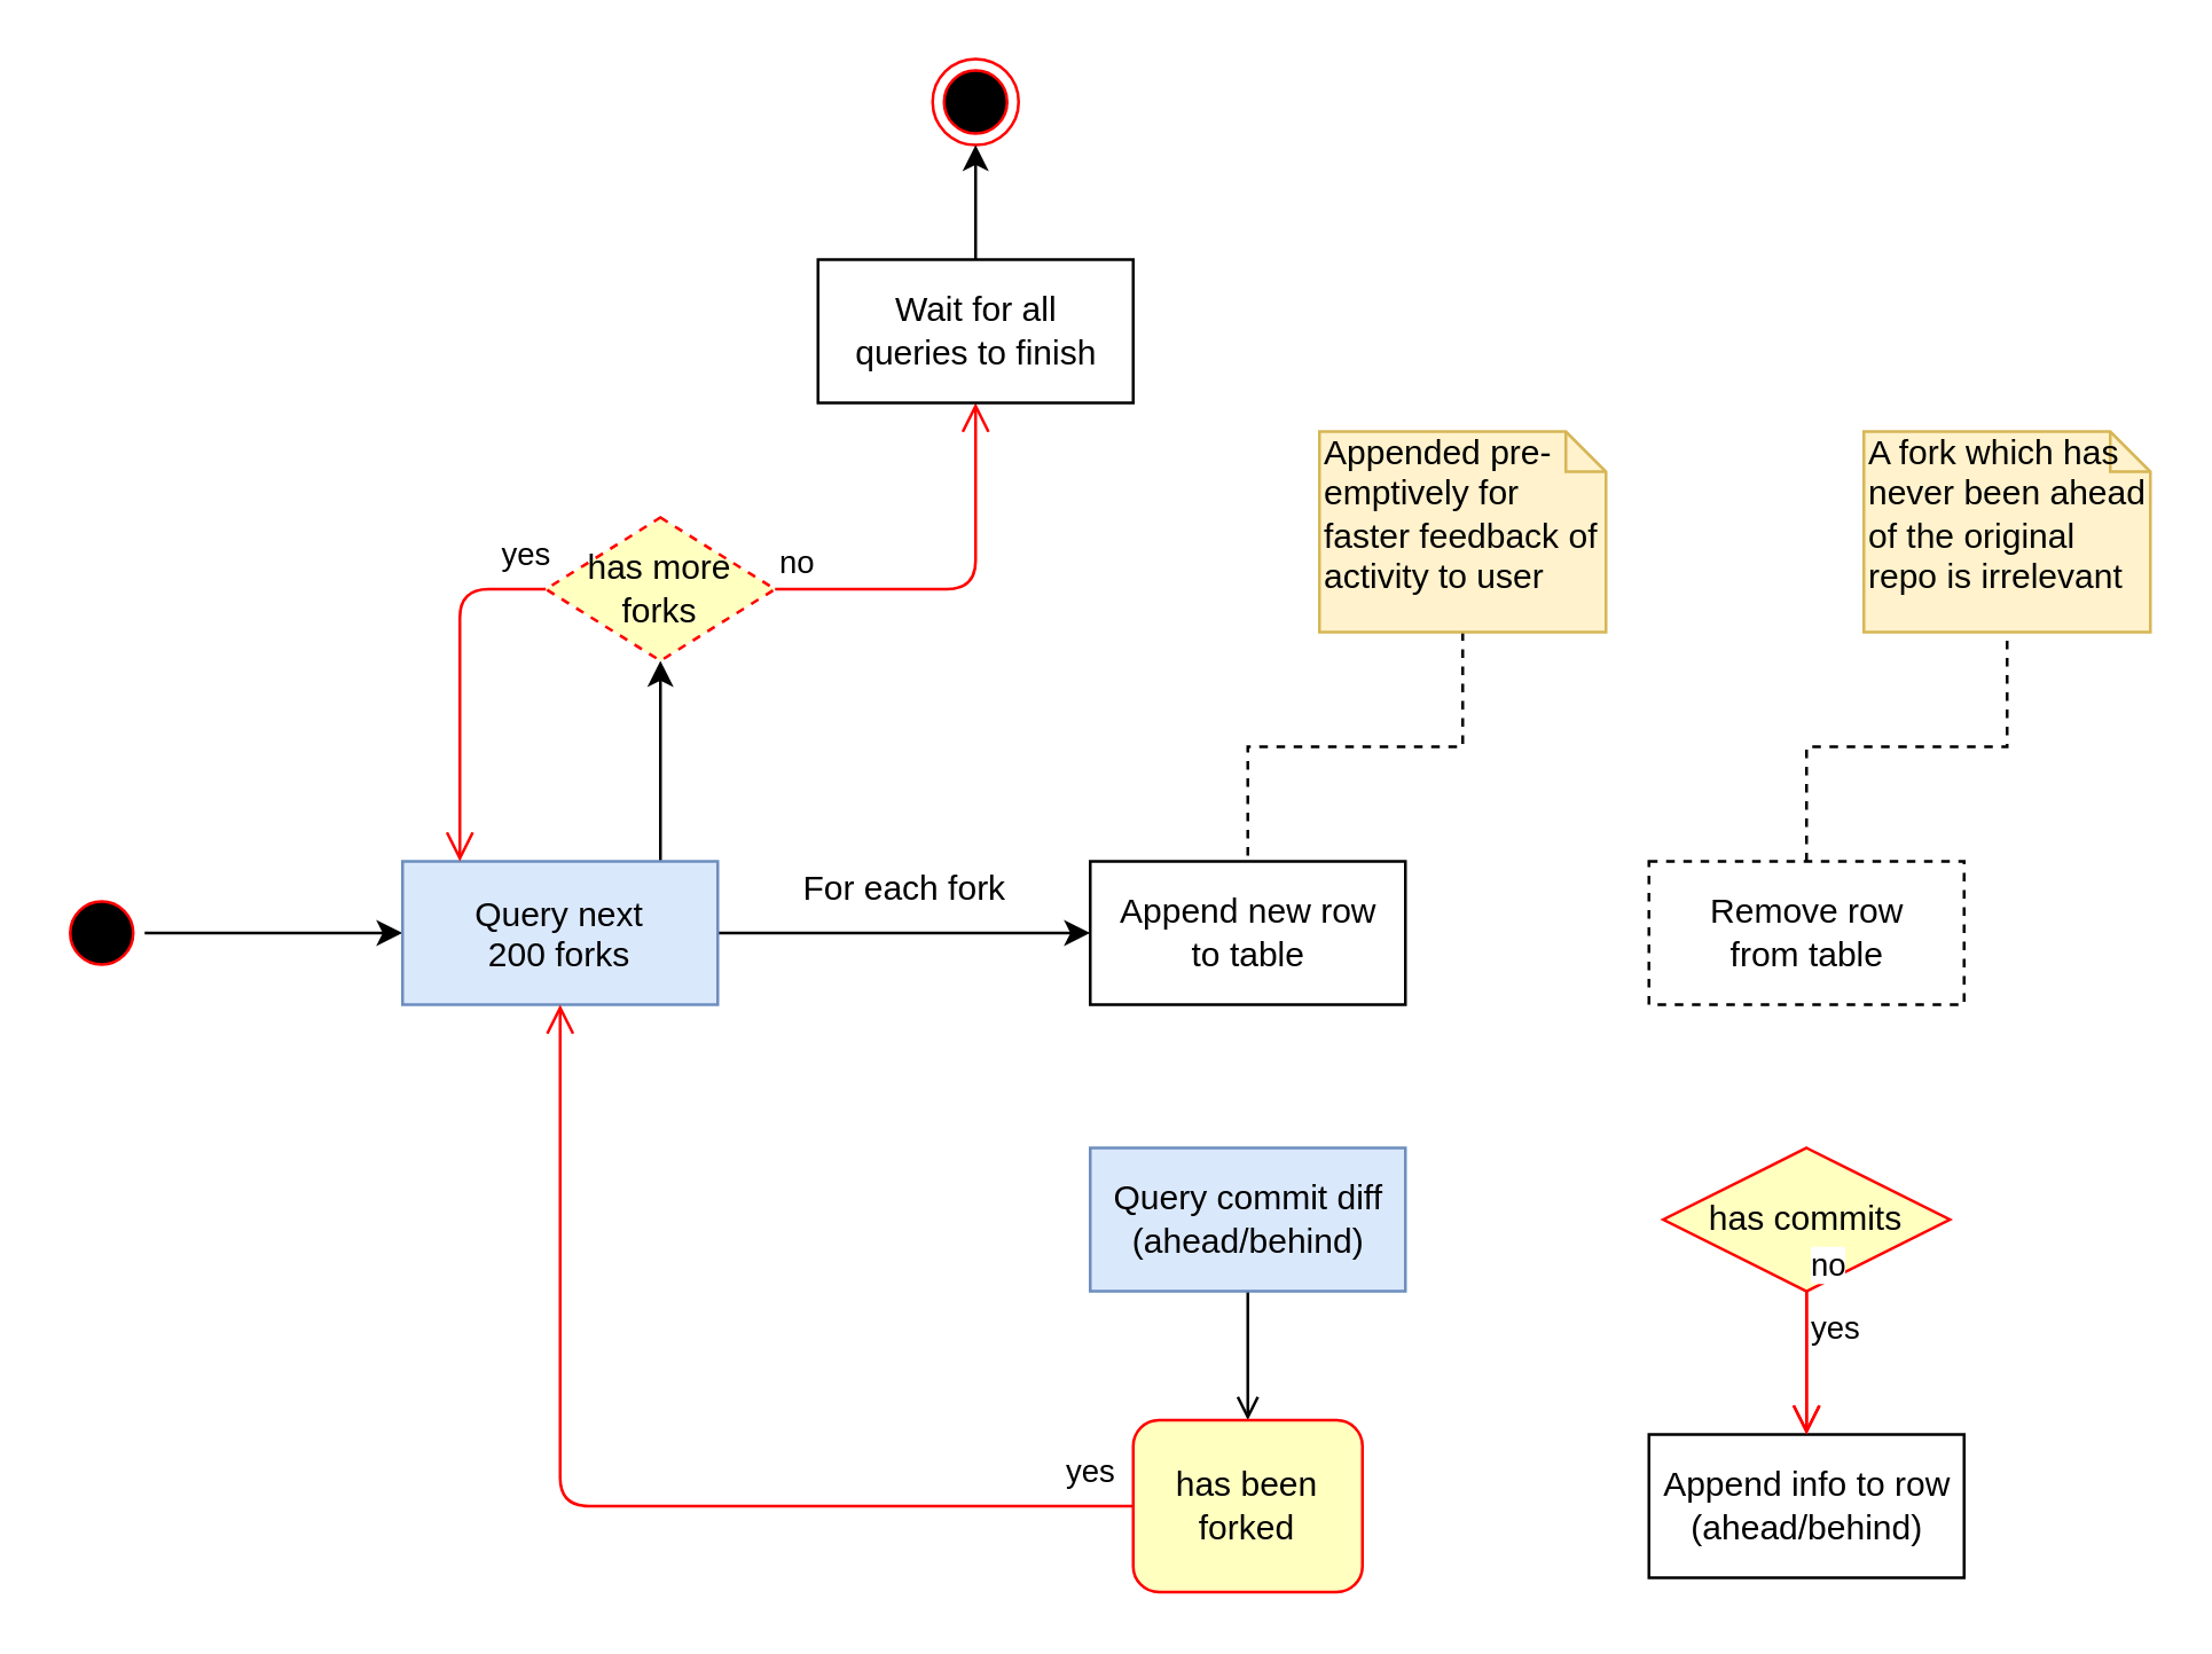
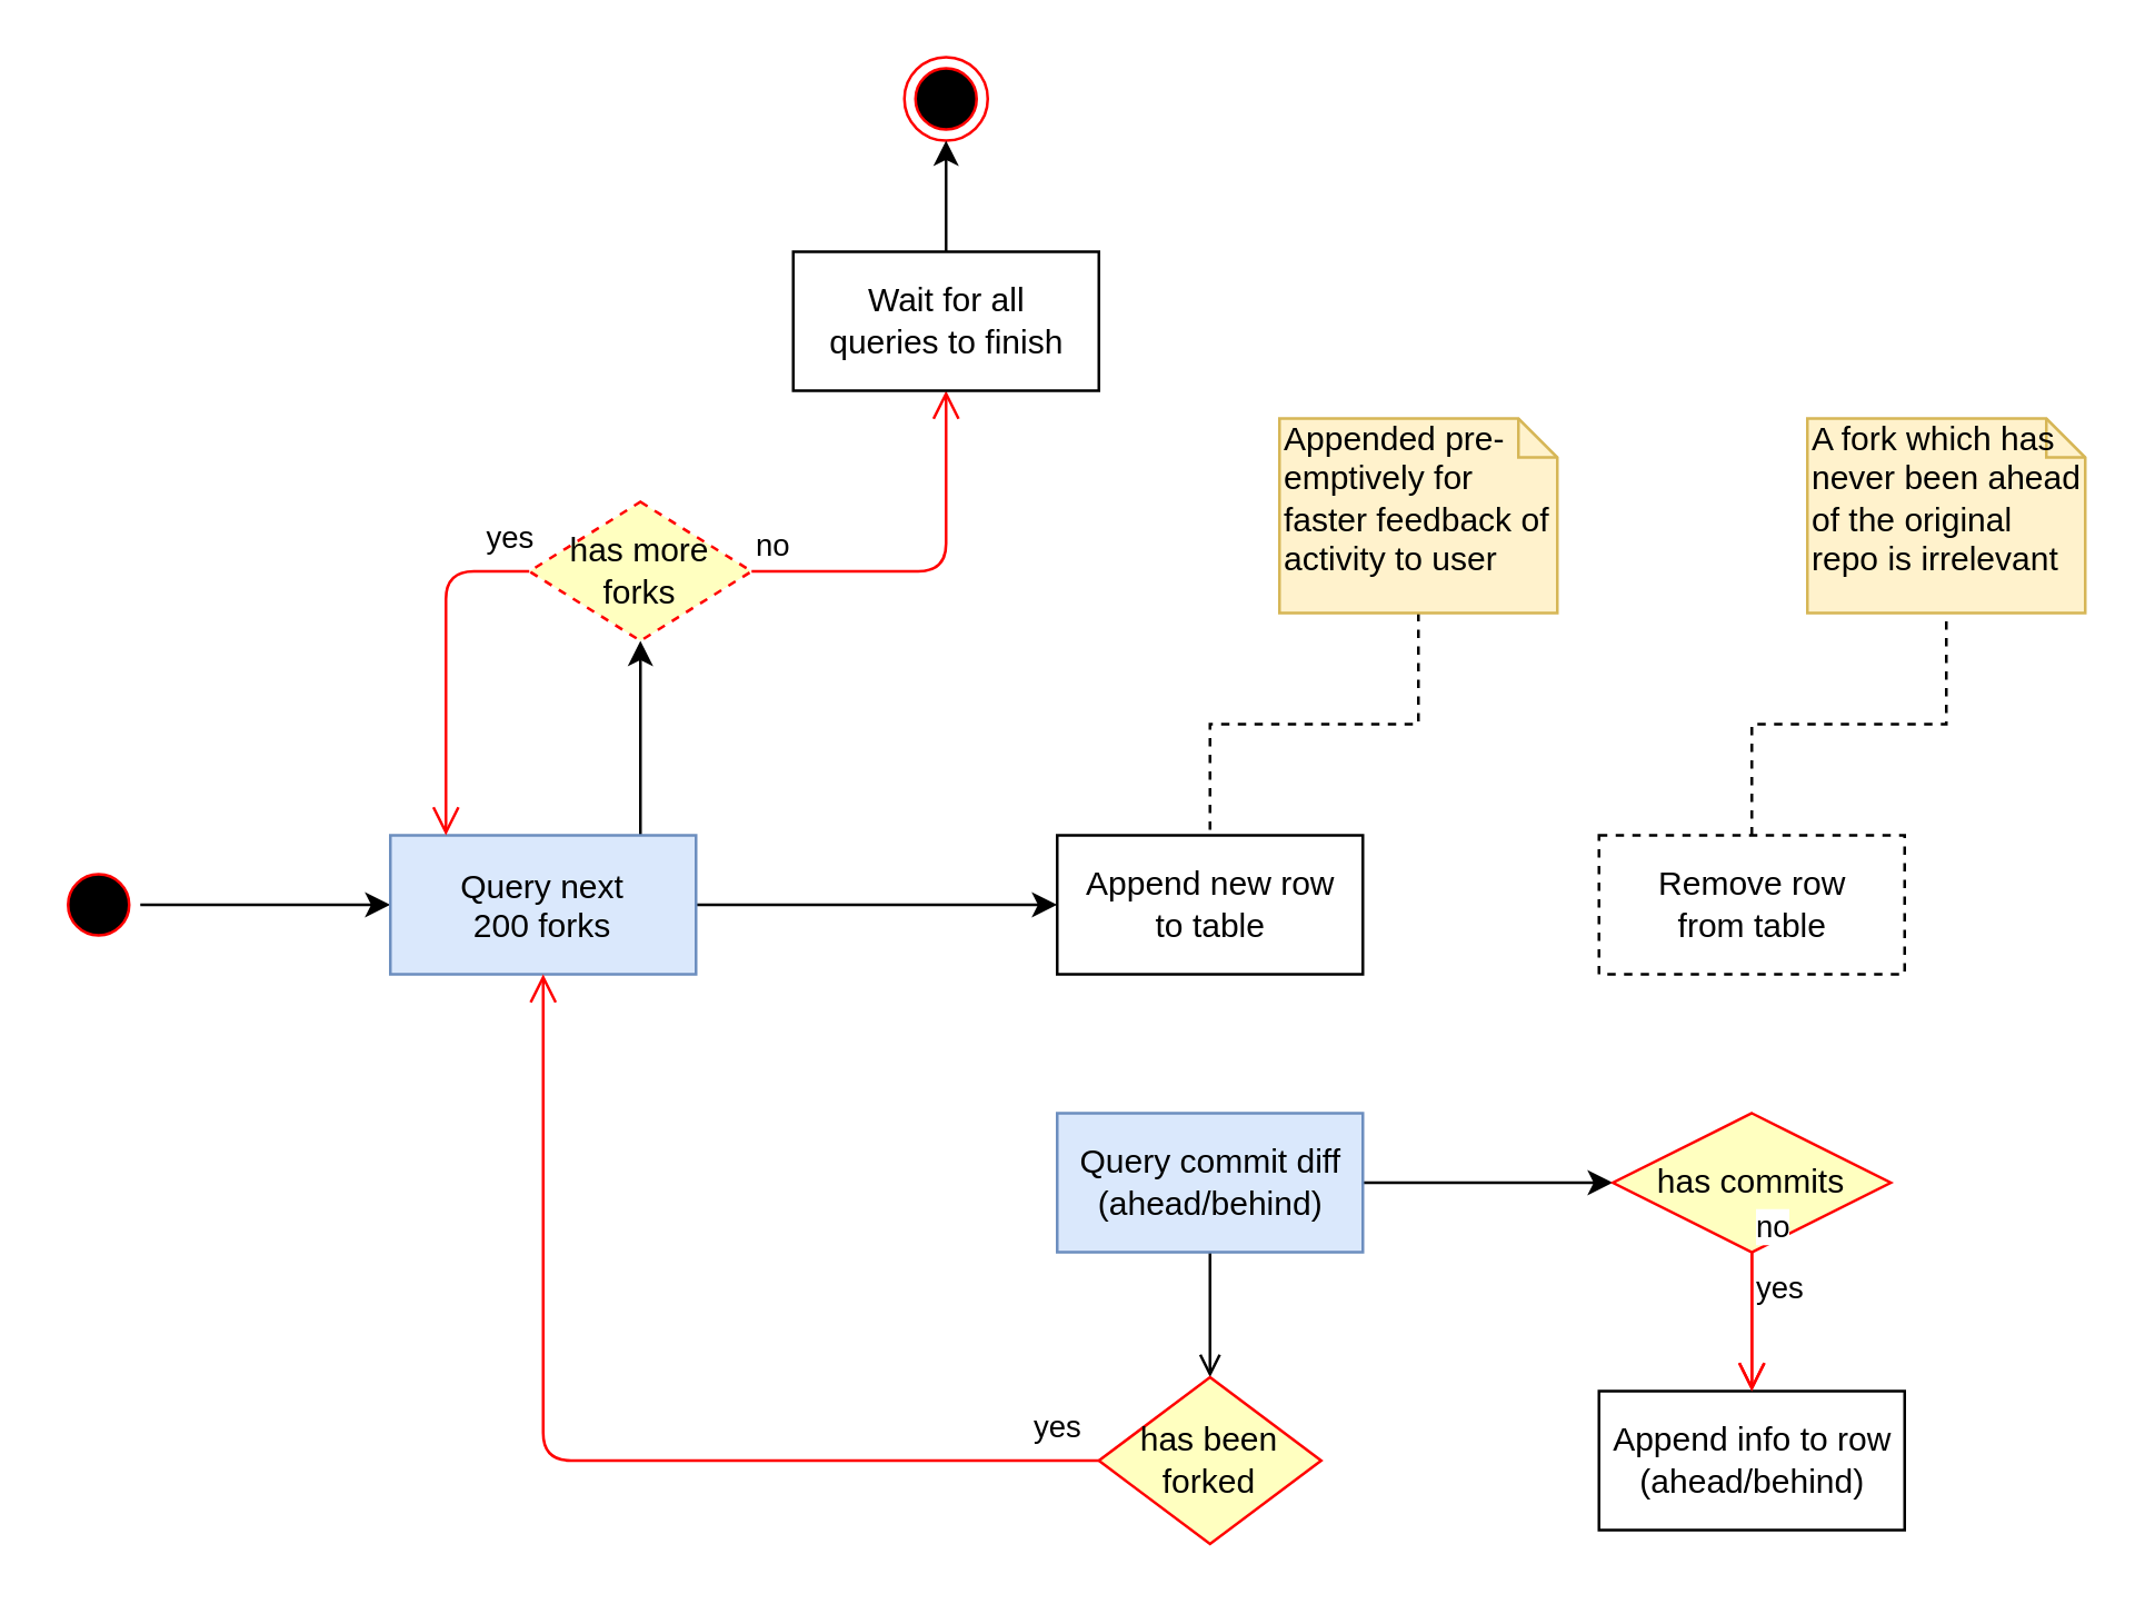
  <mxCell id="0" />
  <mxCell id="1" parent="0" />
  <mxCell id="2" style="edgeStyle=orthogonalEdgeStyle;rounded=0;orthogonalLoop=1;jettySize=auto;html=1;" parent="1" source="3" target="6" edge="1"><mxGeometry relative="1" as="geometry" /></mxCell>
  <mxCell id="3" value="" style="ellipse;shape=startState;fillColor=#000000;strokeColor=#ff0000;direction=south;" parent="1" vertex="1"><mxGeometry x="20" y="310" width="30" height="30" as="geometry" /></mxCell>
  <mxCell id="4" style="edgeStyle=orthogonalEdgeStyle;rounded=0;orthogonalLoop=1;jettySize=auto;html=1;" parent="1" source="6" target="8" edge="1"><mxGeometry relative="1" as="geometry" /></mxCell>
  <mxCell id="5" style="edgeStyle=orthogonalEdgeStyle;rounded=0;orthogonalLoop=1;jettySize=auto;html=1;entryX=0.5;entryY=1;entryDx=0;entryDy=0;endArrow=classic;endFill=1;strokeColor=#000000;" parent="1" source="6" target="23" edge="1"><mxGeometry relative="1" as="geometry"><Array as="points"><mxPoint x="230" y="280" /><mxPoint x="230" y="280" /></Array></mxGeometry></mxCell>
  <mxCell id="6" value="Query next&#10;200 forks" style="fillColor=#dae8fc;strokeColor=#6c8ebf;" parent="1" vertex="1"><mxGeometry x="140" y="300" width="110" height="50" as="geometry" /></mxCell>
  <mxCell id="7" value="" style="ellipse;html=1;shape=endState;fillColor=#000000;strokeColor=#ff0000;" parent="1" vertex="1"><mxGeometry x="325" y="20" width="30" height="30" as="geometry" /></mxCell>
  <mxCell id="8" value="Append new row&lt;br&gt;to table" style="html=1;" parent="1" vertex="1"><mxGeometry x="379.998" y="300" width="110" height="50" as="geometry" /></mxCell>
+ <mxCell id="9" style="edgeStyle=orthogonalEdgeStyle;rounded=0;orthogonalLoop=1;jettySize=auto;html=1;entryX=0;entryY=0.5;entryDx=0;entryDy=0;" parent="1" source="11" target="14" edge="1"><mxGeometry relative="1" as="geometry" /></mxCell>
  <mxCell id="10" style="edgeStyle=orthogonalEdgeStyle;rounded=0;orthogonalLoop=1;jettySize=auto;html=1;endArrow=open;" edge="1" parent="1" source="11" target="21"><mxGeometry relative="1" as="geometry" /></mxCell>
  <mxCell id="11" value="Query commit diff&lt;br&gt;(ahead/behind)" style="html=1;fillColor=#dae8fc;strokeColor=#6c8ebf;" parent="1" vertex="1"><mxGeometry x="380" y="400" width="110" height="50" as="geometry" /></mxCell>
- <mxCell id="12" value="For each fork&lt;br&gt;" style="text;html=1;align=center;verticalAlign=middle;resizable=0;points=[];autosize=1;" parent="1" vertex="1"><mxGeometry x="270" y="300" width="90" height="20" as="geometry" /></mxCell>
  <mxCell id="13" value="Append info to row&lt;br&gt;(ahead/behind)" style="html=1;" parent="1" vertex="1"><mxGeometry x="575" y="500" width="110" height="50" as="geometry" /></mxCell>
  <mxCell id="14" value="has commits" style="rhombus;whiteSpace=wrap;html=1;fillColor=#ffffc0;strokeColor=#ff0000;" parent="1" vertex="1"><mxGeometry x="580" y="400" width="100" height="50" as="geometry" /></mxCell>
  <mxCell id="15" value="no" style="edgeStyle=orthogonalEdgeStyle;html=1;align=left;verticalAlign=bottom;endArrow=open;endSize=8;strokeColor=#ff0000;" parent="1" source="14" target="13" edge="1"><mxGeometry x="-1" relative="1" as="geometry"><mxPoint x="760" y="425" as="targetPoint" /></mxGeometry></mxCell>
  <mxCell id="16" value="yes" style="edgeStyle=orthogonalEdgeStyle;html=1;align=left;verticalAlign=top;endArrow=open;endSize=8;strokeColor=#ff0000;" parent="1" source="14" edge="1"><mxGeometry x="-1" relative="1" as="geometry"><mxPoint x="630" y="500" as="targetPoint" /></mxGeometry></mxCell>
  <mxCell id="17" style="edgeStyle=orthogonalEdgeStyle;rounded=0;orthogonalLoop=1;jettySize=auto;html=1;entryX=0.5;entryY=1;entryDx=0;entryDy=0;entryPerimeter=0;endArrow=none;endFill=0;dashed=1;" edge="1" parent="1" source="18" target="26"><mxGeometry relative="1" as="geometry" /></mxCell>
  <mxCell id="18" value="Remove row&lt;br&gt;from table" style="html=1;dashed=1;" parent="1" vertex="1"><mxGeometry x="575" y="300" width="110" height="50" as="geometry" /></mxCell>
  <mxCell id="19" style="edgeStyle=orthogonalEdgeStyle;orthogonalLoop=1;jettySize=auto;html=1;entryX=0.5;entryY=0;entryDx=0;entryDy=0;rounded=0;dashed=1;endArrow=none;endFill=0;" parent="1" source="20" target="8" edge="1"><mxGeometry relative="1" as="geometry" /></mxCell>
  <mxCell id="20" value="Appended pre-emptively for faster feedback of activity to user" style="shape=note;whiteSpace=wrap;html=1;size=14;verticalAlign=top;align=left;spacingTop=-6;fillColor=#fff2cc;strokeColor=#d6b656;" parent="1" vertex="1"><mxGeometry x="460" y="150" width="100" height="70" as="geometry" /></mxCell>
- <mxCell id="21" value="has been forked" style="whiteSpace=wrap;html=1;fillColor=#ffffc0;strokeColor=#ff0000;rounded=1;" parent="1" vertex="1"><mxGeometry x="395" y="495" width="80" height="60" as="geometry" /></mxCell>
+ <mxCell id="21" value="has been forked" style="rhombus;whiteSpace=wrap;html=1;fillColor=#ffffc0;strokeColor=#ff0000;" parent="1" vertex="1"><mxGeometry x="395" y="495" width="80" height="60" as="geometry" /></mxCell>
  <mxCell id="22" value="yes" style="edgeStyle=orthogonalEdgeStyle;html=1;align=left;verticalAlign=top;endArrow=open;endSize=8;strokeColor=#ff0000;" parent="1" source="21" target="6" edge="1"><mxGeometry x="0.2" y="-175" relative="1" as="geometry"><mxPoint x="630" y="720" as="targetPoint" /><mxPoint as="offset" /></mxGeometry></mxCell>
  <mxCell id="23" value="has more forks" style="rhombus;whiteSpace=wrap;html=1;fillColor=#ffffc0;strokeColor=#ff0000;dashed=1;" parent="1" vertex="1"><mxGeometry x="190" y="180" width="80" height="50" as="geometry" /></mxCell>
  <mxCell id="24" value="no" style="edgeStyle=orthogonalEdgeStyle;html=1;align=left;verticalAlign=bottom;endArrow=open;endSize=8;strokeColor=#ff0000;entryX=0.5;entryY=1;entryDx=0;entryDy=0;" parent="1" source="23" target="28" edge="1"><mxGeometry x="-1" relative="1" as="geometry"><mxPoint x="340" y="140" as="targetPoint" /></mxGeometry></mxCell>
  <mxCell id="25" value="yes" style="edgeStyle=orthogonalEdgeStyle;html=1;align=left;verticalAlign=top;endArrow=open;endSize=8;strokeColor=#ff0000;" parent="1" source="23" target="6" edge="1"><mxGeometry x="-0.724" y="-25" relative="1" as="geometry"><mxPoint x="210" y="270" as="targetPoint" /><Array as="points"><mxPoint x="160" y="205" /></Array><mxPoint as="offset" /></mxGeometry></mxCell>
  <mxCell id="26" value="A fork which has never been ahead of the original repo is irrelevant" style="shape=note;whiteSpace=wrap;html=1;size=14;verticalAlign=top;align=left;spacingTop=-6;fillColor=#fff2cc;strokeColor=#d6b656;" vertex="1" parent="1"><mxGeometry x="650" y="150" width="100" height="70" as="geometry" /></mxCell>
  <mxCell id="27" style="edgeStyle=orthogonalEdgeStyle;rounded=0;orthogonalLoop=1;jettySize=auto;html=1;endArrow=classic;endFill=1;" edge="1" parent="1" source="28" target="7"><mxGeometry relative="1" as="geometry" /></mxCell>
  <mxCell id="28" value="Wait for all &lt;br&gt;queries to finish" style="html=1;" vertex="1" parent="1"><mxGeometry x="285" y="90" width="110" height="50" as="geometry" /></mxCell>
